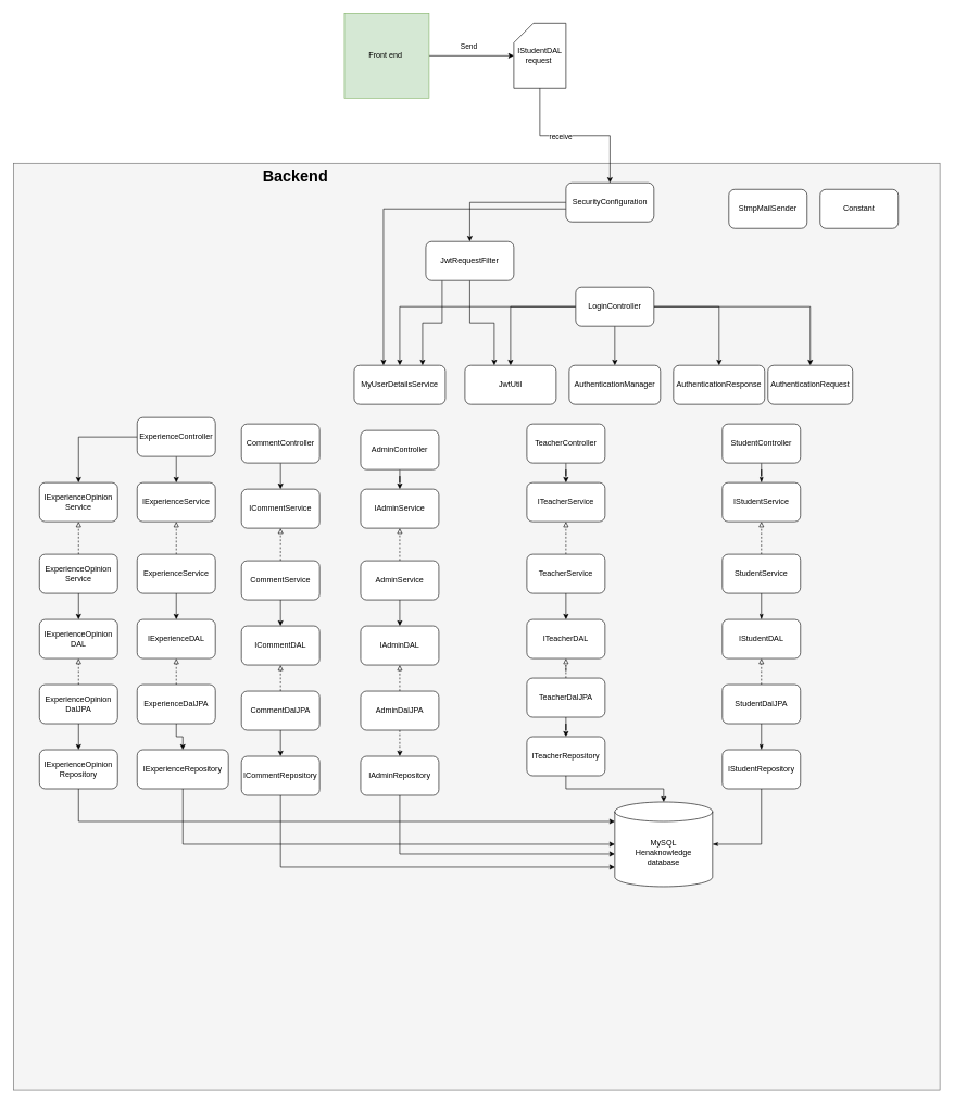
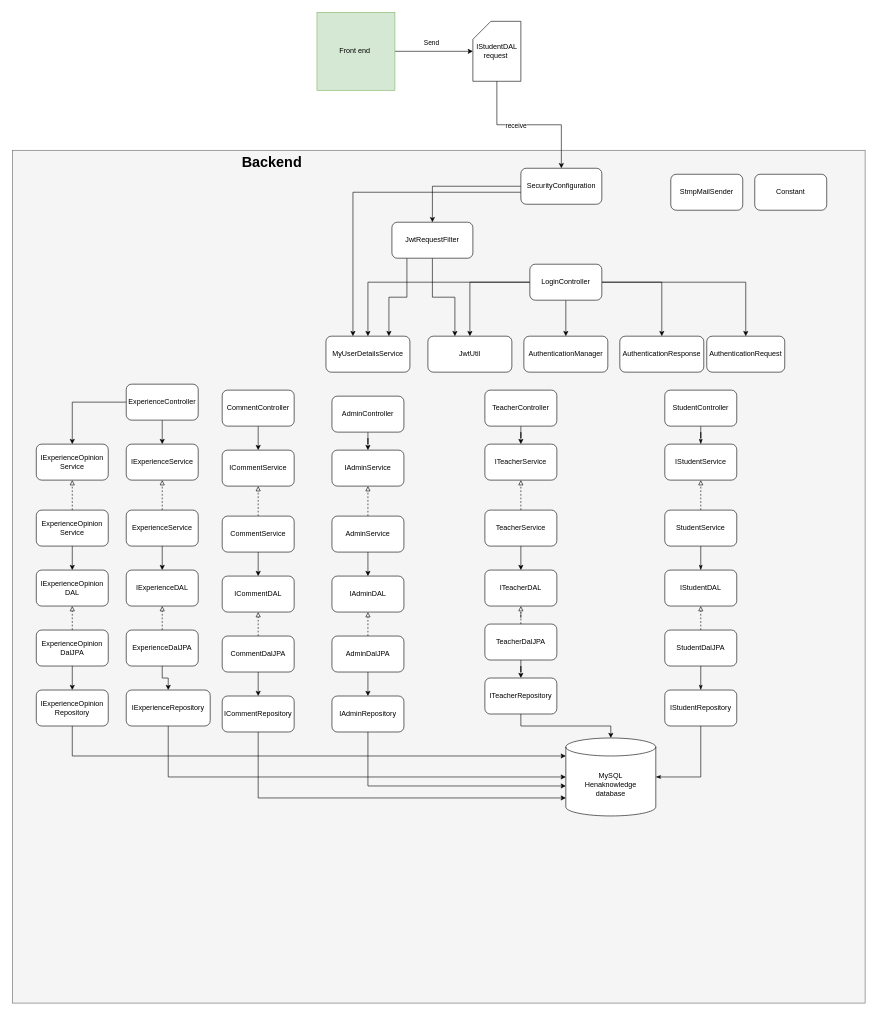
  <mxCell id="0" />
  <mxCell id="1" parent="0" />
  <mxCell id="2" value="IStudentDAL request&amp;nbsp;" style="shape=card;whiteSpace=wrap;html=1;" parent="1" vertex="1"><mxGeometry x="788" y="35" width="80" height="100" as="geometry" /></mxCell>
  <mxCell id="3" style="edgeStyle=orthogonalEdgeStyle;rounded=0;orthogonalLoop=1;jettySize=auto;html=1;" parent="1" source="5" target="2" edge="1"><mxGeometry relative="1" as="geometry" /></mxCell>
  <mxCell id="4" value="Send" style="edgeLabel;html=1;align=center;verticalAlign=middle;resizable=0;points=[];" parent="3" vertex="1" connectable="0"><mxGeometry x="-0.339" relative="1" as="geometry"><mxPoint x="17" y="-15" as="offset" /></mxGeometry></mxCell>
  <mxCell id="5" value="Front end&amp;nbsp;" style="whiteSpace=wrap;html=1;aspect=fixed;fillColor=#d5e8d4;strokeColor=#82b366;" parent="1" vertex="1"><mxGeometry x="528" y="20" width="130" height="130" as="geometry" /></mxCell>
  <mxCell id="6" value="" style="whiteSpace=wrap;html=1;aspect=fixed;fillColor=#f5f5f5;strokeColor=#666666;fontColor=#333333;" parent="1" vertex="1"><mxGeometry x="20" y="250" width="1422" height="1422" as="geometry" /></mxCell>
  <mxCell id="7" value="&lt;h1&gt;Backend&lt;/h1&gt;" style="text;html=1;strokeColor=none;fillColor=none;spacing=5;spacingTop=-20;whiteSpace=wrap;overflow=hidden;rounded=0;" parent="1" vertex="1"><mxGeometry x="398" y="250" width="120" height="50" as="geometry" /></mxCell>
  <mxCell id="8" style="edgeStyle=orthogonalEdgeStyle;rounded=0;orthogonalLoop=1;jettySize=auto;html=1;" parent="1" source="9" target="10" edge="1"><mxGeometry relative="1" as="geometry" /></mxCell>
  <mxCell id="9" value="AdminController" style="rounded=1;whiteSpace=wrap;html=1;" parent="1" vertex="1"><mxGeometry x="553" y="660" width="120" height="60" as="geometry" /></mxCell>
  <mxCell id="10" value="IAdminService" style="rounded=1;whiteSpace=wrap;html=1;" parent="1" vertex="1"><mxGeometry x="553" y="750" width="120" height="60" as="geometry" /></mxCell>
  <mxCell id="11" style="edgeStyle=orthogonalEdgeStyle;rounded=0;orthogonalLoop=1;jettySize=auto;html=1;dashed=1;endArrow=block;endFill=0;" parent="1" source="13" target="10" edge="1"><mxGeometry relative="1" as="geometry" /></mxCell>
  <mxCell id="12" style="edgeStyle=orthogonalEdgeStyle;rounded=0;orthogonalLoop=1;jettySize=auto;html=1;endArrow=classic;endFill=1;" parent="1" source="13" target="14" edge="1"><mxGeometry relative="1" as="geometry" /></mxCell>
  <mxCell id="13" value="AdminService" style="rounded=1;whiteSpace=wrap;html=1;" parent="1" vertex="1"><mxGeometry x="553" y="860" width="120" height="60" as="geometry" /></mxCell>
  <mxCell id="14" value="IAdminDAL" style="rounded=1;whiteSpace=wrap;html=1;" parent="1" vertex="1"><mxGeometry x="553" y="960" width="120" height="60" as="geometry" /></mxCell>
  <mxCell id="15" style="edgeStyle=orthogonalEdgeStyle;rounded=0;orthogonalLoop=1;jettySize=auto;html=1;endArrow=block;endFill=0;dashed=1;" parent="1" source="17" target="14" edge="1"><mxGeometry relative="1" as="geometry" /></mxCell>
- <mxCell id="16" style="edgeStyle=orthogonalEdgeStyle;rounded=0;orthogonalLoop=1;jettySize=auto;html=1;endArrow=classic;endFill=1;dashed=1;" parent="1" source="17" target="19" edge="1"><mxGeometry relative="1" as="geometry" /></mxCell>
+ <mxCell id="16" style="edgeStyle=orthogonalEdgeStyle;rounded=0;orthogonalLoop=1;jettySize=auto;html=1;endArrow=classic;endFill=1;" parent="1" source="17" target="19" edge="1"><mxGeometry relative="1" as="geometry" /></mxCell>
  <mxCell id="17" value="AdminDalJPA" style="rounded=1;whiteSpace=wrap;html=1;" parent="1" vertex="1"><mxGeometry x="553" y="1060" width="120" height="60" as="geometry" /></mxCell>
  <mxCell id="18" style="edgeStyle=orthogonalEdgeStyle;rounded=0;orthogonalLoop=1;jettySize=auto;html=1;endArrow=classic;endFill=1;" parent="1" source="19" target="39" edge="1"><mxGeometry relative="1" as="geometry"><Array as="points"><mxPoint x="613" y="1310" /></Array></mxGeometry></mxCell>
  <mxCell id="19" value="IAdminRepository" style="rounded=1;whiteSpace=wrap;html=1;" parent="1" vertex="1"><mxGeometry x="553" y="1160" width="120" height="60" as="geometry" /></mxCell>
  <mxCell id="20" style="edgeStyle=orthogonalEdgeStyle;rounded=0;orthogonalLoop=1;jettySize=auto;html=1;" parent="1" source="25" target="26" edge="1"><mxGeometry relative="1" as="geometry" /></mxCell>
  <mxCell id="21" style="edgeStyle=orthogonalEdgeStyle;rounded=0;orthogonalLoop=1;jettySize=auto;html=1;" parent="1" source="25" target="27" edge="1"><mxGeometry relative="1" as="geometry" /></mxCell>
  <mxCell id="22" style="edgeStyle=orthogonalEdgeStyle;rounded=0;orthogonalLoop=1;jettySize=auto;html=1;" parent="1" source="25" target="30" edge="1"><mxGeometry relative="1" as="geometry" /></mxCell>
  <mxCell id="23" style="edgeStyle=orthogonalEdgeStyle;rounded=0;orthogonalLoop=1;jettySize=auto;html=1;" parent="1" source="25" target="28" edge="1"><mxGeometry relative="1" as="geometry" /></mxCell>
  <mxCell id="24" style="edgeStyle=orthogonalEdgeStyle;rounded=0;orthogonalLoop=1;jettySize=auto;html=1;" parent="1" source="25" target="29" edge="1"><mxGeometry relative="1" as="geometry" /></mxCell>
  <mxCell id="25" value="LoginController" style="rounded=1;whiteSpace=wrap;html=1;" parent="1" vertex="1"><mxGeometry x="883" y="440" width="120" height="60" as="geometry" /></mxCell>
  <mxCell id="26" value="AuthenticationRequest" style="rounded=1;whiteSpace=wrap;html=1;" parent="1" vertex="1"><mxGeometry x="1178" y="560" width="130" height="60" as="geometry" /></mxCell>
  <mxCell id="27" value="AuthenticationResponse" style="rounded=1;whiteSpace=wrap;html=1;" parent="1" vertex="1"><mxGeometry x="1033" y="560" width="140" height="60" as="geometry" /></mxCell>
  <mxCell id="28" value="JwtUtil" style="rounded=1;whiteSpace=wrap;html=1;" parent="1" vertex="1"><mxGeometry x="713" y="560" width="140" height="60" as="geometry" /></mxCell>
  <mxCell id="29" value="MyUserDetailsService" style="rounded=1;whiteSpace=wrap;html=1;" parent="1" vertex="1"><mxGeometry x="543" y="560" width="140" height="60" as="geometry" /></mxCell>
  <mxCell id="30" value="AuthenticationManager" style="rounded=1;whiteSpace=wrap;html=1;" parent="1" vertex="1"><mxGeometry x="873" y="560" width="140" height="60" as="geometry" /></mxCell>
  <mxCell id="31" style="edgeStyle=orthogonalEdgeStyle;rounded=0;orthogonalLoop=1;jettySize=auto;html=1;" parent="1" source="33" target="38" edge="1"><mxGeometry relative="1" as="geometry" /></mxCell>
  <mxCell id="32" style="edgeStyle=orthogonalEdgeStyle;rounded=0;orthogonalLoop=1;jettySize=auto;html=1;" parent="1" source="33" target="29" edge="1"><mxGeometry relative="1" as="geometry"><Array as="points"><mxPoint x="588" y="320" /></Array></mxGeometry></mxCell>
  <mxCell id="33" value="SecurityConfiguration" style="rounded=1;whiteSpace=wrap;html=1;" parent="1" vertex="1"><mxGeometry x="868" y="280" width="135" height="60" as="geometry" /></mxCell>
  <mxCell id="34" style="edgeStyle=orthogonalEdgeStyle;rounded=0;orthogonalLoop=1;jettySize=auto;html=1;" parent="1" source="2" target="33" edge="1"><mxGeometry relative="1" as="geometry" /></mxCell>
  <mxCell id="35" value="receive" style="edgeLabel;html=1;align=center;verticalAlign=middle;resizable=0;points=[];" parent="34" vertex="1" connectable="0"><mxGeometry x="0.126" y="-2" relative="1" as="geometry"><mxPoint x="-38" as="offset" /></mxGeometry></mxCell>
  <mxCell id="36" style="edgeStyle=orthogonalEdgeStyle;rounded=0;orthogonalLoop=1;jettySize=auto;html=1;" parent="1" source="38" target="28" edge="1"><mxGeometry relative="1" as="geometry"><Array as="points"><mxPoint x="720" y="495" /><mxPoint x="758" y="495" /></Array></mxGeometry></mxCell>
  <mxCell id="37" style="edgeStyle=orthogonalEdgeStyle;rounded=0;orthogonalLoop=1;jettySize=auto;html=1;" parent="1" source="38" target="29" edge="1"><mxGeometry relative="1" as="geometry"><Array as="points"><mxPoint x="678" y="495" /><mxPoint x="648" y="495" /></Array></mxGeometry></mxCell>
  <mxCell id="38" value="JwtRequestFilter" style="rounded=1;whiteSpace=wrap;html=1;" parent="1" vertex="1"><mxGeometry x="653" y="370" width="135" height="60" as="geometry" /></mxCell>
  <mxCell id="39" value="MySQL&lt;br&gt;Henaknowledge&lt;br&gt;&amp;nbsp;database&amp;nbsp;" style="shape=cylinder3;whiteSpace=wrap;html=1;boundedLbl=1;backgroundOutline=1;size=15;" parent="1" vertex="1"><mxGeometry x="943" y="1230" width="150" height="130" as="geometry" /></mxCell>
  <mxCell id="40" style="edgeStyle=orthogonalEdgeStyle;rounded=0;orthogonalLoop=1;jettySize=auto;html=1;endArrow=classicThin;endFill=1;" parent="1" source="41" target="42" edge="1"><mxGeometry relative="1" as="geometry" /></mxCell>
  <mxCell id="41" value="StudentController" style="rounded=1;whiteSpace=wrap;html=1;" parent="1" vertex="1"><mxGeometry x="1108" y="650" width="120" height="60" as="geometry" /></mxCell>
  <mxCell id="42" value="IStudentService" style="rounded=1;whiteSpace=wrap;html=1;" parent="1" vertex="1"><mxGeometry x="1108" y="740" width="120" height="60" as="geometry" /></mxCell>
  <mxCell id="43" style="edgeStyle=orthogonalEdgeStyle;rounded=0;orthogonalLoop=1;jettySize=auto;html=1;dashed=1;endArrow=block;endFill=0;" parent="1" source="45" target="42" edge="1"><mxGeometry relative="1" as="geometry" /></mxCell>
  <mxCell id="44" style="edgeStyle=orthogonalEdgeStyle;rounded=0;orthogonalLoop=1;jettySize=auto;html=1;endArrow=classicThin;endFill=1;" parent="1" source="45" target="46" edge="1"><mxGeometry relative="1" as="geometry" /></mxCell>
  <mxCell id="45" value="StudentService" style="rounded=1;whiteSpace=wrap;html=1;" parent="1" vertex="1"><mxGeometry x="1108" y="850" width="120" height="60" as="geometry" /></mxCell>
  <mxCell id="46" value="IStudentDAL" style="rounded=1;whiteSpace=wrap;html=1;" parent="1" vertex="1"><mxGeometry x="1108" y="950" width="120" height="60" as="geometry" /></mxCell>
  <mxCell id="47" style="edgeStyle=orthogonalEdgeStyle;rounded=0;orthogonalLoop=1;jettySize=auto;html=1;dashed=1;endArrow=block;endFill=0;" parent="1" source="49" target="46" edge="1"><mxGeometry relative="1" as="geometry" /></mxCell>
  <mxCell id="48" style="edgeStyle=orthogonalEdgeStyle;rounded=0;orthogonalLoop=1;jettySize=auto;html=1;endArrow=classicThin;endFill=1;" parent="1" source="49" target="51" edge="1"><mxGeometry relative="1" as="geometry" /></mxCell>
  <mxCell id="49" value="StudentDalJPA" style="rounded=1;whiteSpace=wrap;html=1;" parent="1" vertex="1"><mxGeometry x="1108" y="1050" width="120" height="60" as="geometry" /></mxCell>
  <mxCell id="50" style="edgeStyle=orthogonalEdgeStyle;rounded=0;orthogonalLoop=1;jettySize=auto;html=1;endArrow=classicThin;endFill=1;" parent="1" source="51" target="39" edge="1"><mxGeometry relative="1" as="geometry"><Array as="points"><mxPoint x="1168" y="1295" /></Array></mxGeometry></mxCell>
  <mxCell id="51" value="IStudentRepository" style="rounded=1;whiteSpace=wrap;html=1;" parent="1" vertex="1"><mxGeometry x="1108" y="1150" width="120" height="60" as="geometry" /></mxCell>
  <mxCell id="52" style="edgeStyle=orthogonalEdgeStyle;rounded=0;orthogonalLoop=1;jettySize=auto;html=1;" parent="1" source="53" target="54" edge="1"><mxGeometry relative="1" as="geometry" /></mxCell>
  <mxCell id="53" value="TeacherController" style="rounded=1;whiteSpace=wrap;html=1;" parent="1" vertex="1"><mxGeometry x="808" y="650" width="120" height="60" as="geometry" /></mxCell>
  <mxCell id="54" value="ITeacherService" style="rounded=1;whiteSpace=wrap;html=1;" parent="1" vertex="1"><mxGeometry x="808" y="740" width="120" height="60" as="geometry" /></mxCell>
  <mxCell id="55" style="edgeStyle=orthogonalEdgeStyle;rounded=0;orthogonalLoop=1;jettySize=auto;html=1;" parent="1" source="57" target="58" edge="1"><mxGeometry relative="1" as="geometry" /></mxCell>
  <mxCell id="56" style="edgeStyle=orthogonalEdgeStyle;rounded=0;orthogonalLoop=1;jettySize=auto;html=1;endArrow=block;endFill=0;dashed=1;" parent="1" source="57" target="54" edge="1"><mxGeometry relative="1" as="geometry" /></mxCell>
  <mxCell id="57" value="TeacherService" style="rounded=1;whiteSpace=wrap;html=1;" parent="1" vertex="1"><mxGeometry x="808" y="850" width="120" height="60" as="geometry" /></mxCell>
  <mxCell id="58" value="ITeacherDAL" style="rounded=1;whiteSpace=wrap;html=1;" parent="1" vertex="1"><mxGeometry x="808" y="950" width="120" height="60" as="geometry" /></mxCell>
  <mxCell id="59" style="edgeStyle=orthogonalEdgeStyle;rounded=0;orthogonalLoop=1;jettySize=auto;html=1;" parent="1" source="61" target="63" edge="1"><mxGeometry relative="1" as="geometry" /></mxCell>
  <mxCell id="60" style="edgeStyle=orthogonalEdgeStyle;rounded=0;orthogonalLoop=1;jettySize=auto;html=1;dashed=1;endArrow=block;endFill=0;" parent="1" source="61" target="58" edge="1"><mxGeometry relative="1" as="geometry" /></mxCell>
  <mxCell id="61" value="TeacherDalJPA" style="rounded=1;whiteSpace=wrap;html=1;" parent="1" vertex="1"><mxGeometry x="808" y="1040" width="120" height="60" as="geometry" /></mxCell>
  <mxCell id="62" style="edgeStyle=orthogonalEdgeStyle;rounded=0;orthogonalLoop=1;jettySize=auto;html=1;" parent="1" source="63" target="39" edge="1"><mxGeometry relative="1" as="geometry"><Array as="points"><mxPoint x="868" y="1210" /><mxPoint x="1018" y="1210" /></Array></mxGeometry></mxCell>
  <mxCell id="63" value="ITeacherRepository" style="rounded=1;whiteSpace=wrap;html=1;" parent="1" vertex="1"><mxGeometry x="808" y="1130" width="120" height="60" as="geometry" /></mxCell>
  <mxCell id="64" value="StmpMailSender" style="rounded=1;whiteSpace=wrap;html=1;" parent="1" vertex="1"><mxGeometry x="1118" y="290" width="120" height="60" as="geometry" /></mxCell>
  <mxCell id="65" value="Constant" style="rounded=1;whiteSpace=wrap;html=1;" parent="1" vertex="1"><mxGeometry x="1258" y="290" width="120" height="60" as="geometry" /></mxCell>
  <mxCell id="66" style="edgeStyle=orthogonalEdgeStyle;rounded=0;orthogonalLoop=1;jettySize=auto;html=1;" edge="1" parent="1" source="67" target="68"><mxGeometry relative="1" as="geometry" /></mxCell>
  <mxCell id="67" value="CommentController" style="rounded=1;whiteSpace=wrap;html=1;" vertex="1" parent="1"><mxGeometry x="370" y="650" width="120" height="60" as="geometry" /></mxCell>
  <mxCell id="68" value="ICommentService" style="rounded=1;whiteSpace=wrap;html=1;" vertex="1" parent="1"><mxGeometry x="370" y="750" width="120" height="60" as="geometry" /></mxCell>
  <mxCell id="69" style="edgeStyle=orthogonalEdgeStyle;rounded=0;orthogonalLoop=1;jettySize=auto;html=1;" edge="1" parent="1" source="71" target="72"><mxGeometry relative="1" as="geometry" /></mxCell>
  <mxCell id="70" style="edgeStyle=orthogonalEdgeStyle;rounded=0;orthogonalLoop=1;jettySize=auto;html=1;endArrow=block;endFill=0;dashed=1;" edge="1" parent="1" source="71" target="68"><mxGeometry relative="1" as="geometry" /></mxCell>
  <mxCell id="71" value="CommentService" style="rounded=1;whiteSpace=wrap;html=1;" vertex="1" parent="1"><mxGeometry x="370" y="860" width="120" height="60" as="geometry" /></mxCell>
  <mxCell id="72" value="ICommentDAL" style="rounded=1;whiteSpace=wrap;html=1;" vertex="1" parent="1"><mxGeometry x="370" y="960" width="120" height="60" as="geometry" /></mxCell>
  <mxCell id="73" style="edgeStyle=orthogonalEdgeStyle;rounded=0;orthogonalLoop=1;jettySize=auto;html=1;" edge="1" parent="1" source="75" target="77"><mxGeometry relative="1" as="geometry" /></mxCell>
  <mxCell id="74" style="edgeStyle=orthogonalEdgeStyle;rounded=0;orthogonalLoop=1;jettySize=auto;html=1;endArrow=block;endFill=0;dashed=1;" edge="1" parent="1" source="75" target="72"><mxGeometry relative="1" as="geometry" /></mxCell>
  <mxCell id="75" value="CommentDalJPA" style="rounded=1;whiteSpace=wrap;html=1;" vertex="1" parent="1"><mxGeometry x="370" y="1060" width="120" height="60" as="geometry" /></mxCell>
  <mxCell id="76" style="edgeStyle=orthogonalEdgeStyle;rounded=0;orthogonalLoop=1;jettySize=auto;html=1;endArrow=classic;endFill=1;" edge="1" parent="1" source="77" target="39"><mxGeometry relative="1" as="geometry"><Array as="points"><mxPoint x="430" y="1330" /></Array></mxGeometry></mxCell>
  <mxCell id="77" value="ICommentRepository" style="rounded=1;whiteSpace=wrap;html=1;" vertex="1" parent="1"><mxGeometry x="370" y="1160" width="120" height="60" as="geometry" /></mxCell>
  <mxCell id="78" style="edgeStyle=orthogonalEdgeStyle;rounded=0;orthogonalLoop=1;jettySize=auto;html=1;" edge="1" parent="1" source="80" target="81"><mxGeometry relative="1" as="geometry" /></mxCell>
  <mxCell id="79" style="edgeStyle=orthogonalEdgeStyle;rounded=0;orthogonalLoop=1;jettySize=auto;html=1;endArrow=classic;endFill=1;" edge="1" parent="1" source="80" target="91"><mxGeometry relative="1" as="geometry" /></mxCell>
  <mxCell id="80" value="ExperienceController" style="rounded=1;whiteSpace=wrap;html=1;" vertex="1" parent="1"><mxGeometry x="210" y="640" width="120" height="60" as="geometry" /></mxCell>
  <mxCell id="81" value="IExperienceService" style="rounded=1;whiteSpace=wrap;html=1;" vertex="1" parent="1"><mxGeometry x="210" y="740" width="120" height="60" as="geometry" /></mxCell>
  <mxCell id="82" style="edgeStyle=orthogonalEdgeStyle;rounded=0;orthogonalLoop=1;jettySize=auto;html=1;" edge="1" parent="1" source="84" target="85"><mxGeometry relative="1" as="geometry" /></mxCell>
  <mxCell id="83" style="edgeStyle=orthogonalEdgeStyle;rounded=0;orthogonalLoop=1;jettySize=auto;html=1;endArrow=block;endFill=0;dashed=1;" edge="1" parent="1" source="84" target="81"><mxGeometry relative="1" as="geometry" /></mxCell>
  <mxCell id="84" value="ExperienceService" style="rounded=1;whiteSpace=wrap;html=1;" vertex="1" parent="1"><mxGeometry x="210" y="850" width="120" height="60" as="geometry" /></mxCell>
  <mxCell id="85" value="IExperienceDAL" style="rounded=1;whiteSpace=wrap;html=1;" vertex="1" parent="1"><mxGeometry x="210" y="950" width="120" height="60" as="geometry" /></mxCell>
  <mxCell id="86" style="edgeStyle=orthogonalEdgeStyle;rounded=0;orthogonalLoop=1;jettySize=auto;html=1;" edge="1" parent="1" source="88" target="90"><mxGeometry relative="1" as="geometry" /></mxCell>
  <mxCell id="87" style="edgeStyle=orthogonalEdgeStyle;rounded=0;orthogonalLoop=1;jettySize=auto;html=1;endArrow=block;endFill=0;dashed=1;" edge="1" parent="1" source="88" target="85"><mxGeometry relative="1" as="geometry" /></mxCell>
  <mxCell id="88" value="ExperienceDalJPA" style="rounded=1;whiteSpace=wrap;html=1;" vertex="1" parent="1"><mxGeometry x="210" y="1050" width="120" height="60" as="geometry" /></mxCell>
  <mxCell id="89" style="edgeStyle=orthogonalEdgeStyle;rounded=0;orthogonalLoop=1;jettySize=auto;html=1;endArrow=classic;endFill=1;" edge="1" parent="1" source="90" target="39"><mxGeometry relative="1" as="geometry"><Array as="points"><mxPoint x="280" y="1295" /></Array></mxGeometry></mxCell>
  <mxCell id="90" value="IExperienceRepository" style="rounded=1;whiteSpace=wrap;html=1;" vertex="1" parent="1"><mxGeometry x="210" y="1150" width="140" height="60" as="geometry" /></mxCell>
  <mxCell id="91" value="IExperienceOpinion&lt;br&gt;Service" style="rounded=1;whiteSpace=wrap;html=1;" vertex="1" parent="1"><mxGeometry x="60" y="740" width="120" height="60" as="geometry" /></mxCell>
  <mxCell id="92" style="edgeStyle=orthogonalEdgeStyle;rounded=0;orthogonalLoop=1;jettySize=auto;html=1;" edge="1" parent="1" source="94" target="95"><mxGeometry relative="1" as="geometry" /></mxCell>
  <mxCell id="93" style="edgeStyle=orthogonalEdgeStyle;rounded=0;orthogonalLoop=1;jettySize=auto;html=1;endArrow=block;endFill=0;dashed=1;" edge="1" parent="1" source="94" target="91"><mxGeometry relative="1" as="geometry" /></mxCell>
  <mxCell id="94" value="ExperienceOpinion&lt;br&gt;Service" style="rounded=1;whiteSpace=wrap;html=1;" vertex="1" parent="1"><mxGeometry x="60" y="850" width="120" height="60" as="geometry" /></mxCell>
  <mxCell id="95" value="IExperienceOpinion&lt;br&gt;DAL" style="rounded=1;whiteSpace=wrap;html=1;" vertex="1" parent="1"><mxGeometry x="60" y="950" width="120" height="60" as="geometry" /></mxCell>
  <mxCell id="96" style="edgeStyle=orthogonalEdgeStyle;rounded=0;orthogonalLoop=1;jettySize=auto;html=1;" edge="1" parent="1" source="98" target="100"><mxGeometry relative="1" as="geometry" /></mxCell>
  <mxCell id="97" style="edgeStyle=orthogonalEdgeStyle;rounded=0;orthogonalLoop=1;jettySize=auto;html=1;endArrow=block;endFill=0;dashed=1;" edge="1" parent="1" source="98" target="95"><mxGeometry relative="1" as="geometry" /></mxCell>
  <mxCell id="98" value="ExperienceOpinion&lt;br&gt;DalJPA" style="rounded=1;whiteSpace=wrap;html=1;" vertex="1" parent="1"><mxGeometry x="60" y="1050" width="120" height="60" as="geometry" /></mxCell>
  <mxCell id="99" style="edgeStyle=orthogonalEdgeStyle;rounded=0;orthogonalLoop=1;jettySize=auto;html=1;endArrow=classic;endFill=1;" edge="1" parent="1" source="100" target="39"><mxGeometry relative="1" as="geometry"><Array as="points"><mxPoint x="120" y="1260" /></Array></mxGeometry></mxCell>
  <mxCell id="100" value="IExperienceOpinion&lt;br&gt;Repository" style="rounded=1;whiteSpace=wrap;html=1;" vertex="1" parent="1"><mxGeometry x="60" y="1150" width="120" height="60" as="geometry" /></mxCell>
